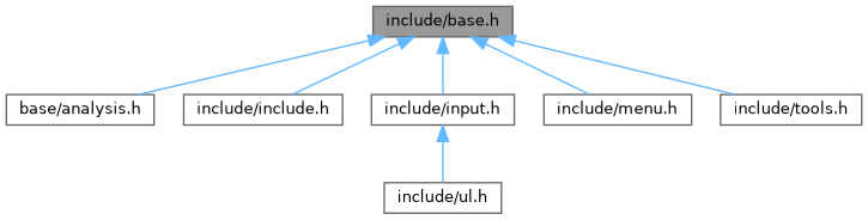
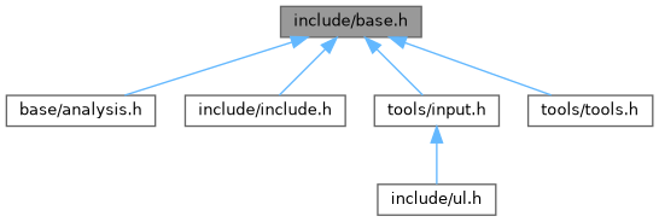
  digraph {
    node [color=grey40 fillcolor=white fontname=Helvetica fontsize=10 shape=box style=filled]
    edge [color=steelblue1 dir=back fontname=Helvetica fontsize=10 labelfontname=Helvetica labelfontsize=10 style=solid]
    n1 [color=gray40 fillcolor=grey60 fontcolor=black height=0.2 label="include/base.h" width=0.4]
    n2 [height=0.2 label="base/analysis.h" width=0.4]
    n3 [height=0.2 label="include/include.h" width=0.4]
-   n4 [height=0.2 label="include/input.h" width=0.4]
-   n5 [height=0.2 label="include/menu.h" width=0.4]
-   n6 [height=0.2 label="include/tools.h" width=0.4]
+   n4 [height=0.2 label="tools/input.h" width=0.4]
+   n6 [height=0.2 label="tools/tools.h" width=0.4]
    n7 [height=0.2 label="include/ul.h" width=0.4]
    n1 -> n2
    n1 -> n3
    n1 -> n4
-   n1 -> n5
    n1 -> n6
    n4 -> n7
  }
